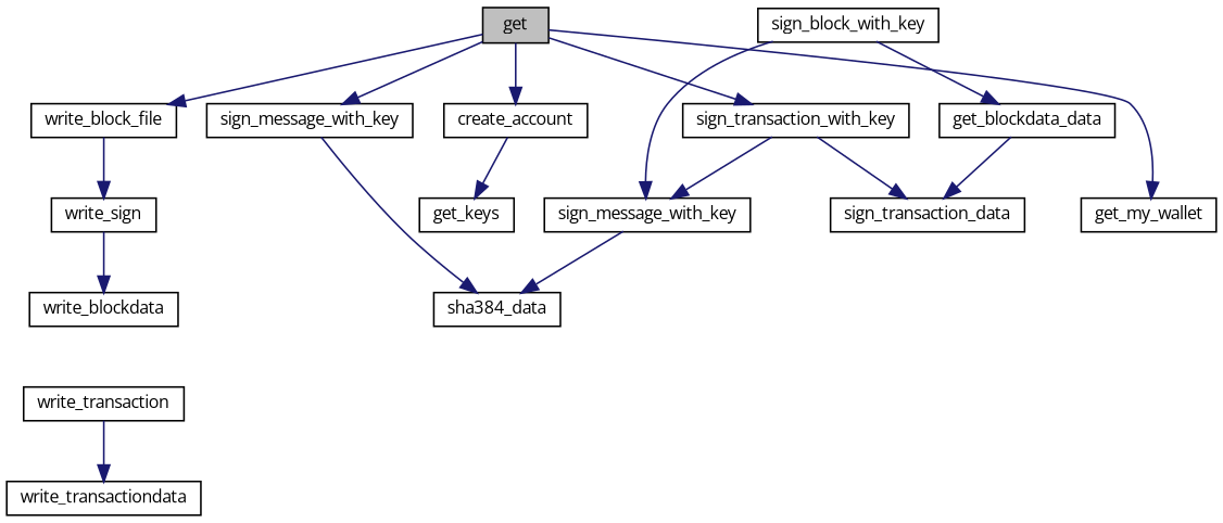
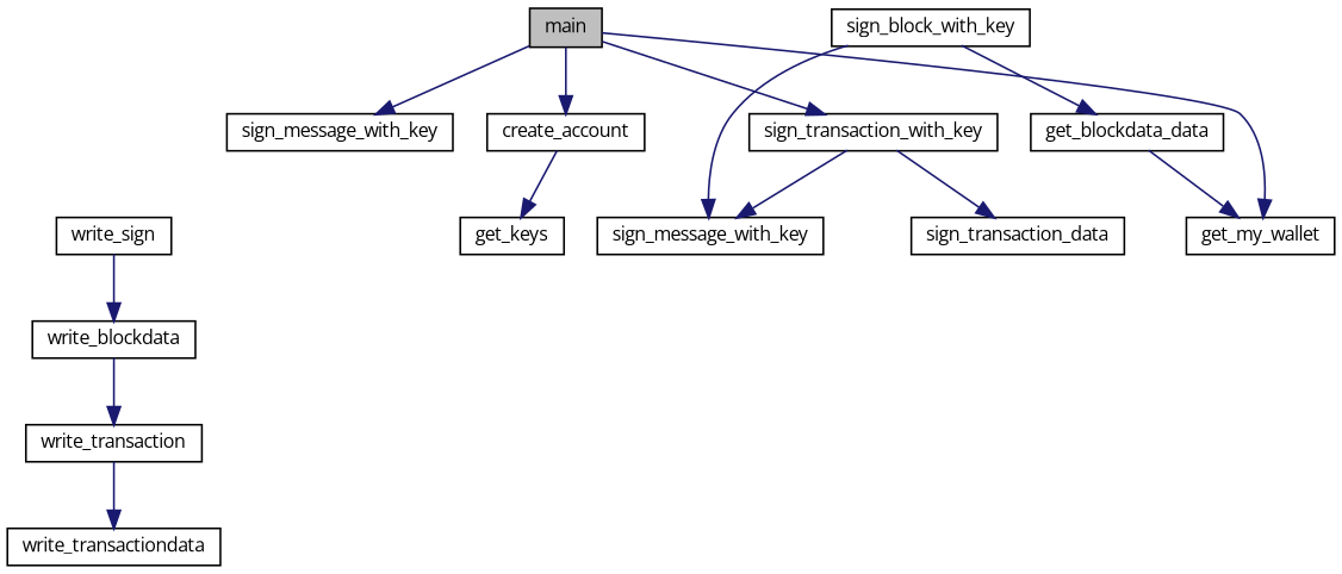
  digraph {
    fontname="Open Sans"
    rankdir=TB
    node [color=black fillcolor=white fontname="Open Sans" fontsize=10 shape=record style=filled]
    edge [color=midnightblue fontname="Open Sans" fontsize=10 labelfontname=Helvetica labelfontsize=10 style=solid]
-   n1 [fillcolor=grey75 fontcolor=black height=0.2 label=get width=0.4]
+   n1 [fillcolor=grey75 fontcolor=black height=0.2 label=main width=0.4]
    n2 [height=0.2 label=create_account width=0.4]
    n3 [height=0.2 label=get_my_wallet width=0.4]
    n4 [height=0.2 label=sign_message_with_key width=0.4]
    n5 [height=0.2 label=sign_transaction_with_key width=0.4]
-   n6 [height=0.2 label=write_block_file width=0.4]
    n7 [height=0.2 label=get_keys width=0.4]
    n8 [height=0.2 label=sign_block_with_key width=0.4]
    n9 [height=0.2 label=get_blockdata_data width=0.4]
    n10 [height=0.2 label=sign_message_with_key width=0.4]
-   n11 [height=0.2 label=sha384_data width=0.4]
    n12 [height=0.2 label=sign_transaction_data width=0.4]
    n13 [height=0.2 label=write_sign width=0.4]
    n14 [height=0.2 label=write_blockdata width=0.4]
    n15 [height=0.2 label=write_transaction width=0.4]
    n16 [height=0.2 label=write_transactiondata width=0.4]
    n1 -> n2
    n1 -> n3
    n1 -> n4
    n1 -> n5
-   n1 -> n6
    n2 -> n7
-   n4 -> n11
    n5 -> n10
    n5 -> n12
-   n6 -> n13
    n8 -> n9
    n8 -> n10
-   n9 -> n12
-   n10 -> n11
+   n9 -> n3
    n13 -> n14
+   n14 -> n15
    n15 -> n16
  }
